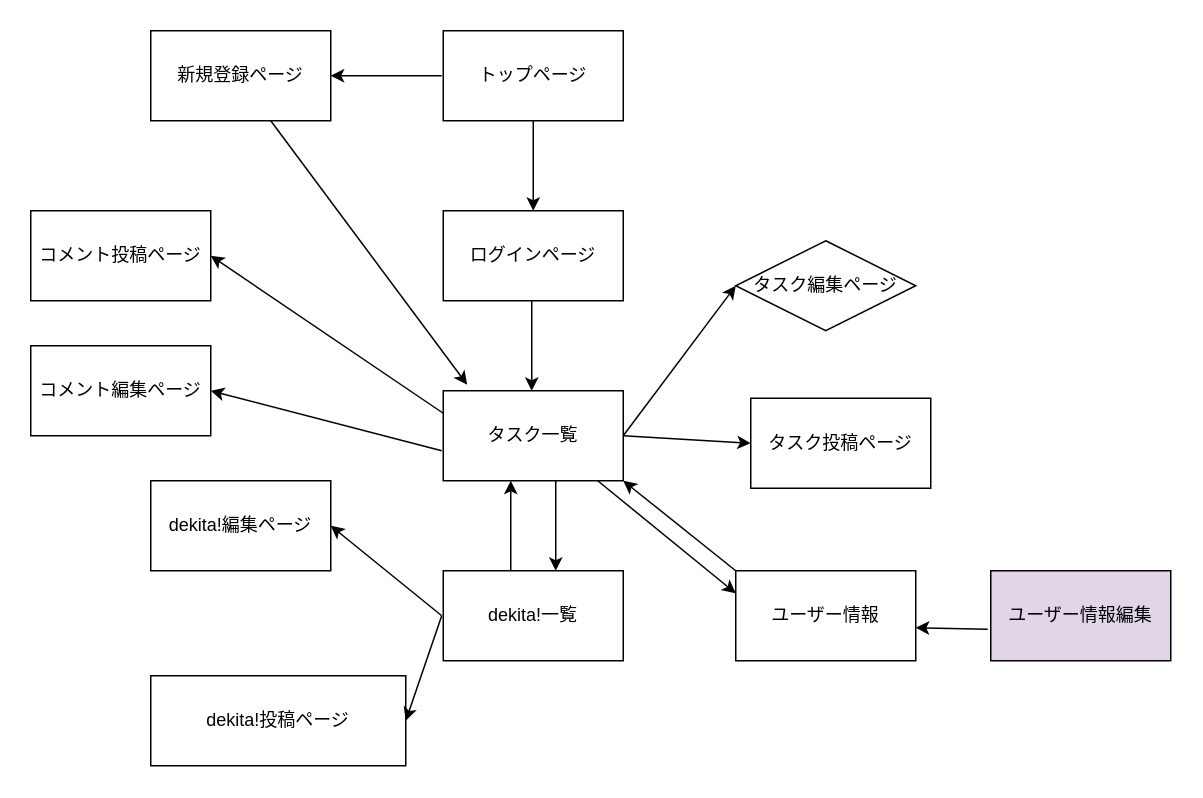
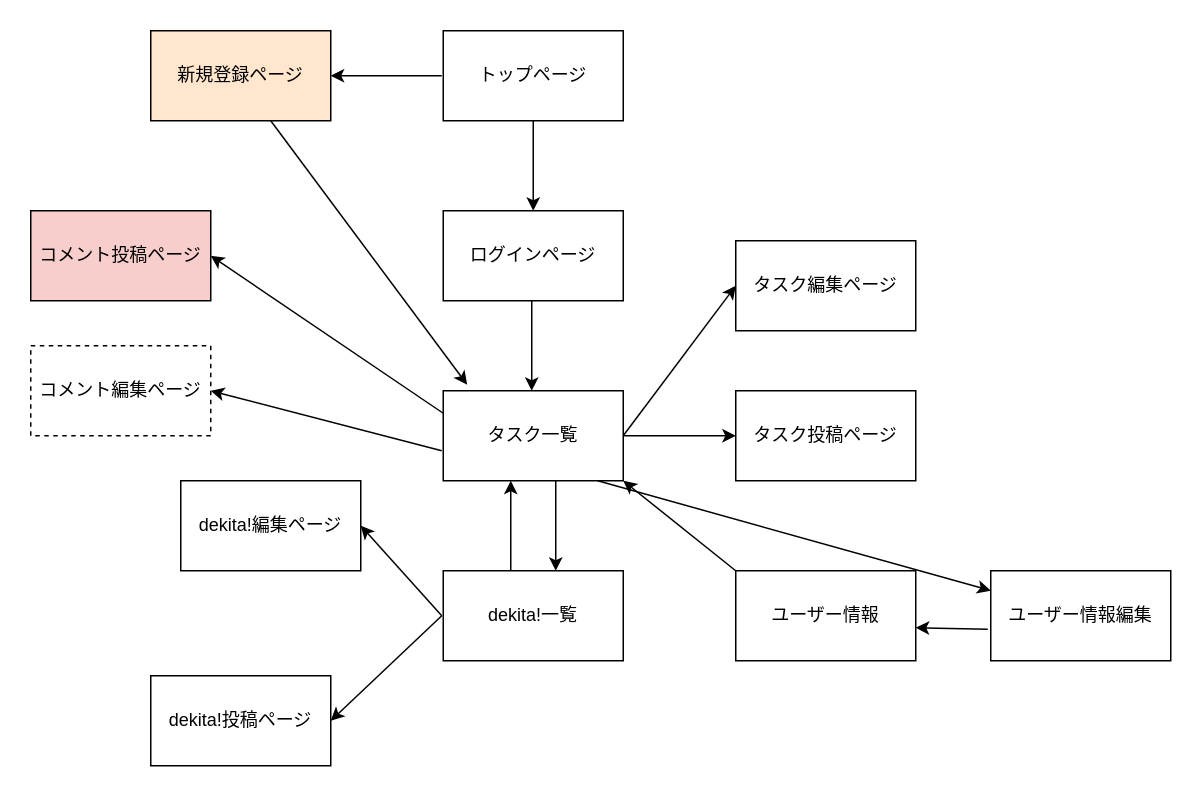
  <mxCell id="0" />
  <mxCell id="1" parent="0" />
  <mxCell id="2" value="トップページ" style="rounded=0;whiteSpace=wrap;html=1;" vertex="1" parent="1"><mxGeometry x="295" y="20" width="120" height="60" as="geometry" /></mxCell>
  <mxCell id="3" value="ログインページ" style="rounded=0;whiteSpace=wrap;html=1;" vertex="1" parent="1"><mxGeometry x="295" y="140" width="120" height="60" as="geometry" /></mxCell>
- <mxCell id="4" value="新規登録ページ" style="rounded=0;whiteSpace=wrap;html=1;" vertex="1" parent="1"><mxGeometry x="100" y="20" width="120" height="60" as="geometry" /></mxCell>
+ <mxCell id="4" value="新規登録ページ" style="rounded=0;whiteSpace=wrap;html=1;fillColor=#ffe6cc;" vertex="1" parent="1"><mxGeometry x="100" y="20" width="120" height="60" as="geometry" /></mxCell>
  <mxCell id="5" value="タスク一覧" style="rounded=0;whiteSpace=wrap;html=1;" vertex="1" parent="1"><mxGeometry x="295" y="260" width="120" height="60" as="geometry" /></mxCell>
  <mxCell id="6" value="" style="endArrow=classic;html=1;entryX=0.5;entryY=0;entryDx=0;entryDy=0;" edge="1" parent="1" target="3"><mxGeometry width="50" height="50" relative="1" as="geometry"><mxPoint x="355" y="80" as="sourcePoint" /><mxPoint x="405" y="30" as="targetPoint" /></mxGeometry></mxCell>
  <mxCell id="7" value="" style="endArrow=classic;html=1;entryX=0.5;entryY=0;entryDx=0;entryDy=0;" edge="1" parent="1"><mxGeometry width="50" height="50" relative="1" as="geometry"><mxPoint x="354" y="200" as="sourcePoint" /><mxPoint x="354" y="260" as="targetPoint" /></mxGeometry></mxCell>
  <mxCell id="8" value="" style="endArrow=classic;html=1;entryX=0.133;entryY=-0.067;entryDx=0;entryDy=0;entryPerimeter=0;" edge="1" parent="1" target="5"><mxGeometry width="50" height="50" relative="1" as="geometry"><mxPoint x="180" y="80" as="sourcePoint" /><mxPoint x="310.5" y="290" as="targetPoint" /></mxGeometry></mxCell>
  <mxCell id="9" value="" style="endArrow=classic;html=1;entryX=1;entryY=0.5;entryDx=0;entryDy=0;" edge="1" parent="1" target="4"><mxGeometry width="50" height="50" relative="1" as="geometry"><mxPoint x="294" y="50" as="sourcePoint" /><mxPoint x="294" y="110" as="targetPoint" /></mxGeometry></mxCell>
  <mxCell id="10" value="dekita!一覧" style="rounded=0;whiteSpace=wrap;html=1;" vertex="1" parent="1"><mxGeometry x="295" y="380" width="120" height="60" as="geometry" /></mxCell>
  <mxCell id="11" value="" style="endArrow=classic;html=1;entryX=0.5;entryY=0;entryDx=0;entryDy=0;" edge="1" parent="1"><mxGeometry width="50" height="50" relative="1" as="geometry"><mxPoint x="370" y="320" as="sourcePoint" /><mxPoint x="370" y="380" as="targetPoint" /></mxGeometry></mxCell>
  <mxCell id="12" value="ユーザー情報" style="rounded=0;whiteSpace=wrap;html=1;" vertex="1" parent="1"><mxGeometry x="490" y="380" width="120" height="60" as="geometry" /></mxCell>
- <mxCell id="13" value="" style="endArrow=classic;html=1;entryX=0;entryY=0.25;entryDx=0;entryDy=0;exitX=0.858;exitY=1;exitDx=0;exitDy=0;exitPerimeter=0;" edge="1" parent="1" source="5" target="12"><mxGeometry width="50" height="50" relative="1" as="geometry"><mxPoint x="414" y="290" as="sourcePoint" /><mxPoint x="414" y="350" as="targetPoint" /></mxGeometry></mxCell>
- <mxCell id="14" value="タスク投稿ページ" style="rounded=0;whiteSpace=wrap;html=1;" vertex="1" parent="1"><mxGeometry x="500" y="265" width="120" height="60" as="geometry" /></mxCell>
+ <mxCell id="13" value="" style="endArrow=classic;html=1;exitX=0.858;exitY=1;exitDx=0;exitDy=0;exitPerimeter=0;" edge="1" parent="1" source="5" target="18"><mxGeometry width="50" height="50" relative="1" as="geometry"><mxPoint x="414" y="290" as="sourcePoint" /><mxPoint x="414" y="350" as="targetPoint" /></mxGeometry></mxCell>
+ <mxCell id="14" value="タスク投稿ページ" style="rounded=0;whiteSpace=wrap;html=1;" vertex="1" parent="1"><mxGeometry x="490" y="260" width="120" height="60" as="geometry" /></mxCell>
  <mxCell id="15" value="" style="endArrow=classic;html=1;entryX=0;entryY=0.5;entryDx=0;entryDy=0;" edge="1" parent="1" target="14"><mxGeometry width="50" height="50" relative="1" as="geometry"><mxPoint x="415" y="290" as="sourcePoint" /><mxPoint x="415" y="350" as="targetPoint" /></mxGeometry></mxCell>
- <mxCell id="16" value="タスク編集ページ" style="rhombus;whiteSpace=wrap;html=1;" vertex="1" parent="1"><mxGeometry x="490" y="160" width="120" height="60" as="geometry" /></mxCell>
+ <mxCell id="16" value="タスク編集ページ" style="rounded=0;whiteSpace=wrap;html=1;" vertex="1" parent="1"><mxGeometry x="490" y="160" width="120" height="60" as="geometry" /></mxCell>
  <mxCell id="17" value="" style="endArrow=classic;html=1;entryX=0;entryY=0.5;entryDx=0;entryDy=0;" edge="1" parent="1" target="16"><mxGeometry width="50" height="50" relative="1" as="geometry"><mxPoint x="415" y="290" as="sourcePoint" /><mxPoint x="415" y="350" as="targetPoint" /></mxGeometry></mxCell>
- <mxCell id="18" value="ユーザー情報編集" style="rounded=0;whiteSpace=wrap;html=1;fillColor=#e1d5e7;" vertex="1" parent="1"><mxGeometry x="660" y="380" width="120" height="60" as="geometry" /></mxCell>
+ <mxCell id="18" value="ユーザー情報編集" style="rounded=0;whiteSpace=wrap;html=1;" vertex="1" parent="1"><mxGeometry x="660" y="380" width="120" height="60" as="geometry" /></mxCell>
  <mxCell id="19" value="" style="endArrow=none;html=1;entryX=0.5;entryY=0;entryDx=0;entryDy=0;startArrow=classic;startFill=1;endFill=0;" edge="1" parent="1"><mxGeometry width="50" height="50" relative="1" as="geometry"><mxPoint x="340" y="320" as="sourcePoint" /><mxPoint x="340" y="380" as="targetPoint" /></mxGeometry></mxCell>
  <mxCell id="20" value="" style="endArrow=none;html=1;entryX=0;entryY=0;entryDx=0;entryDy=0;startArrow=classic;startFill=1;endFill=0;" edge="1" parent="1" target="12"><mxGeometry width="50" height="50" relative="1" as="geometry"><mxPoint x="415" y="320" as="sourcePoint" /><mxPoint x="415" y="380" as="targetPoint" /></mxGeometry></mxCell>
  <mxCell id="21" value="" style="endArrow=none;html=1;exitX=1;exitY=0.633;exitDx=0;exitDy=0;exitPerimeter=0;startArrow=classic;startFill=1;endFill=0;" edge="1" parent="1" source="12"><mxGeometry width="50" height="50" relative="1" as="geometry"><mxPoint x="610" y="420" as="sourcePoint" /><mxPoint x="658" y="419" as="targetPoint" /></mxGeometry></mxCell>
- <mxCell id="22" value="dekita!投稿ページ" style="rounded=0;whiteSpace=wrap;html=1;" vertex="1" parent="1"><mxGeometry x="100" y="450" width="170" height="60" as="geometry" /></mxCell>
+ <mxCell id="22" value="dekita!投稿ページ" style="rounded=0;whiteSpace=wrap;html=1;" vertex="1" parent="1"><mxGeometry x="100" y="450" width="120" height="60" as="geometry" /></mxCell>
  <mxCell id="23" value="" style="endArrow=classic;html=1;entryX=1;entryY=0.5;entryDx=0;entryDy=0;" edge="1" parent="1" target="22"><mxGeometry width="50" height="50" relative="1" as="geometry"><mxPoint x="294" y="410" as="sourcePoint" /><mxPoint x="294" y="470" as="targetPoint" /></mxGeometry></mxCell>
- <mxCell id="24" value="dekita!編集ページ" style="rounded=0;whiteSpace=wrap;html=1;" vertex="1" parent="1"><mxGeometry x="100" y="320" width="120" height="60" as="geometry" /></mxCell>
+ <mxCell id="24" value="dekita!編集ページ" style="rounded=0;whiteSpace=wrap;html=1;" vertex="1" parent="1"><mxGeometry x="120" y="320" width="120" height="60" as="geometry" /></mxCell>
  <mxCell id="25" value="" style="endArrow=classic;html=1;entryX=1;entryY=0.5;entryDx=0;entryDy=0;" edge="1" parent="1" target="24"><mxGeometry width="50" height="50" relative="1" as="geometry"><mxPoint x="294" y="410" as="sourcePoint" /><mxPoint x="294" y="470" as="targetPoint" /></mxGeometry></mxCell>
- <mxCell id="26" value="コメント投稿ページ" style="rounded=0;whiteSpace=wrap;html=1;" vertex="1" parent="1"><mxGeometry x="20" y="140" width="120" height="60" as="geometry" /></mxCell>
- <mxCell id="27" value="コメント編集ページ" style="rounded=0;whiteSpace=wrap;html=1;" vertex="1" parent="1"><mxGeometry x="20" y="230" width="120" height="60" as="geometry" /></mxCell>
+ <mxCell id="26" value="コメント投稿ページ" style="rounded=0;whiteSpace=wrap;html=1;fillColor=#f8cecc;" vertex="1" parent="1"><mxGeometry x="20" y="140" width="120" height="60" as="geometry" /></mxCell>
+ <mxCell id="27" value="コメント編集ページ" style="rounded=0;whiteSpace=wrap;html=1;dashed=1;" vertex="1" parent="1"><mxGeometry x="20" y="230" width="120" height="60" as="geometry" /></mxCell>
  <mxCell id="28" value="" style="endArrow=none;html=1;entryX=0;entryY=0.25;entryDx=0;entryDy=0;startArrow=classic;startFill=1;endFill=0;" edge="1" parent="1" target="5"><mxGeometry width="50" height="50" relative="1" as="geometry"><mxPoint x="140" y="170" as="sourcePoint" /><mxPoint x="140" y="230" as="targetPoint" /></mxGeometry></mxCell>
  <mxCell id="29" value="" style="endArrow=classic;html=1;entryX=1;entryY=0.5;entryDx=0;entryDy=0;" edge="1" parent="1" target="27"><mxGeometry width="50" height="50" relative="1" as="geometry"><mxPoint x="294" y="300" as="sourcePoint" /><mxPoint x="294" y="360" as="targetPoint" /></mxGeometry></mxCell>
